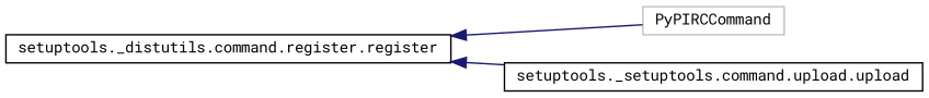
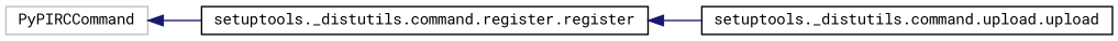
  digraph {
    fontname="Roboto Mono"
    rankdir=LR
    node [color=black fillcolor=white fontname="Roboto Mono" fontsize=10 shape=record style=filled]
    edge [color=midnightblue dir=back fontname="Roboto Mono" fontsize=10 labelfontname=Helvetica labelfontsize=10 style=solid]
    n1 [color=grey75 height=0.2 label=PyPIRCCommand width=0.4]
    n2 [height=0.2 label="setuptools._distutils.command.register.register" width=0.4]
-   n3 [height=0.2 label="setuptools._setuptools.command.upload.upload" width=0.4]
-   n2 -> n1
+   n3 [height=0.2 label="setuptools._distutils.command.upload.upload" width=0.4]
+   n1 -> n2
    n2 -> n3
  }
